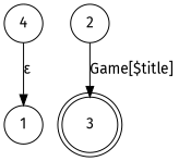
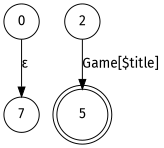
  digraph {
    fontname="Fira Sans"
    node [fontname="Fira Sans" shape=circle]
    edge [fontname="Fira Sans"]
-   n1 [label=4]
-   n2 [label=1]
+   n1 [label=0]
+   n2 [label=7]
    n3 [label=2]
-   n4 [label=3 shape=doublecircle]
+   n4 [label=5 shape=doublecircle]
    n1 -> n2 [label="&#949;"]
    n3 -> n4 [label="Game[$title]"]
  }
